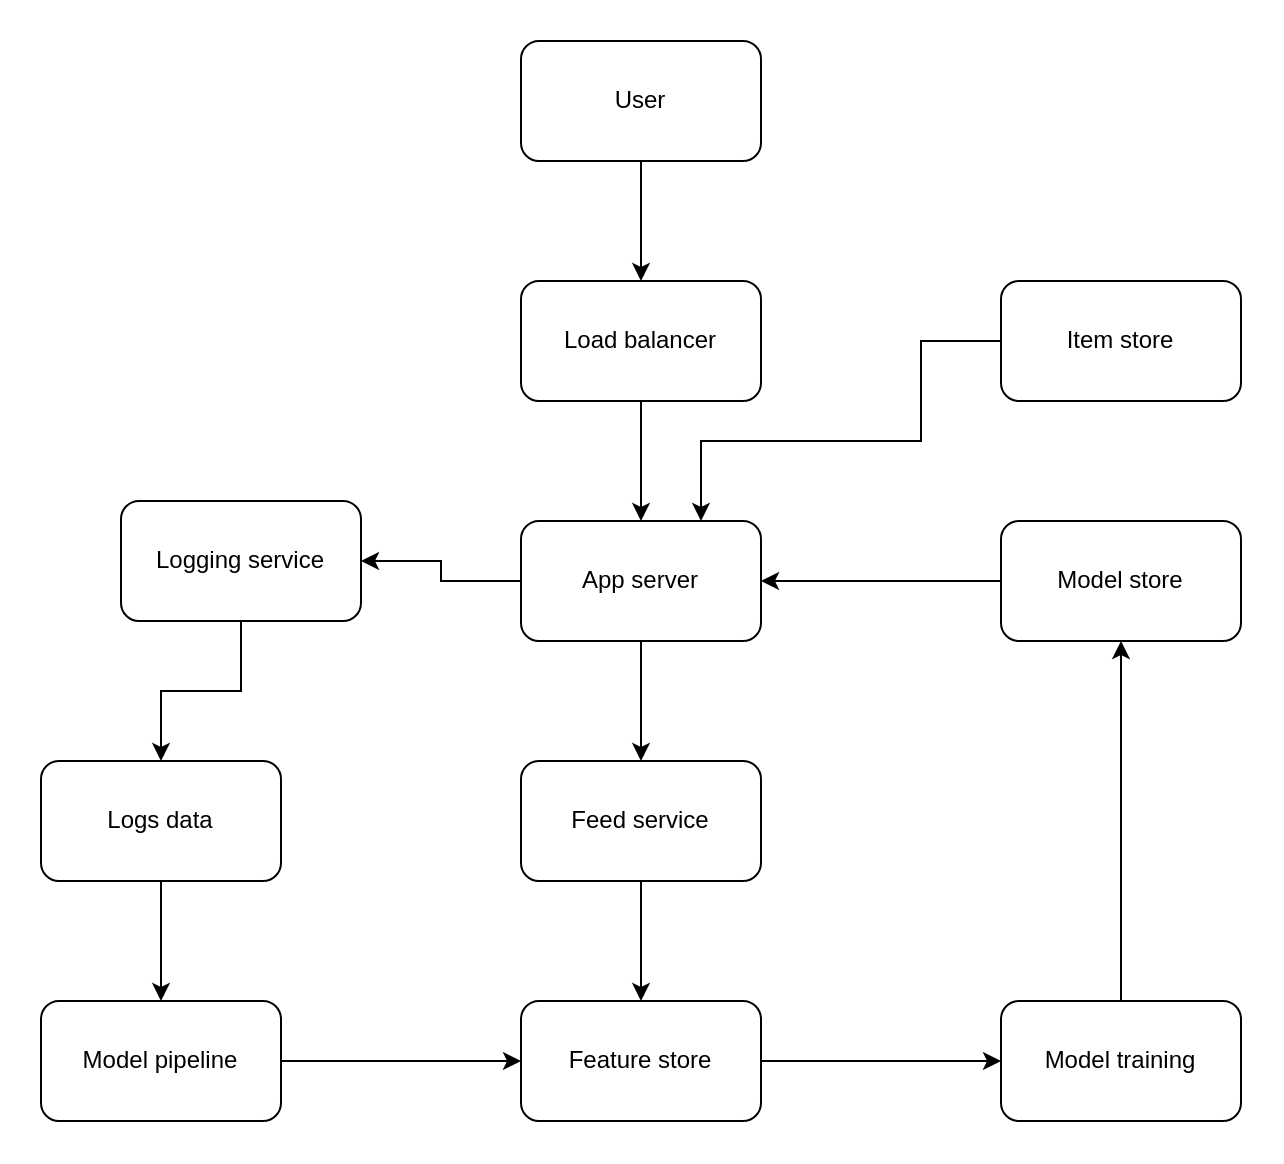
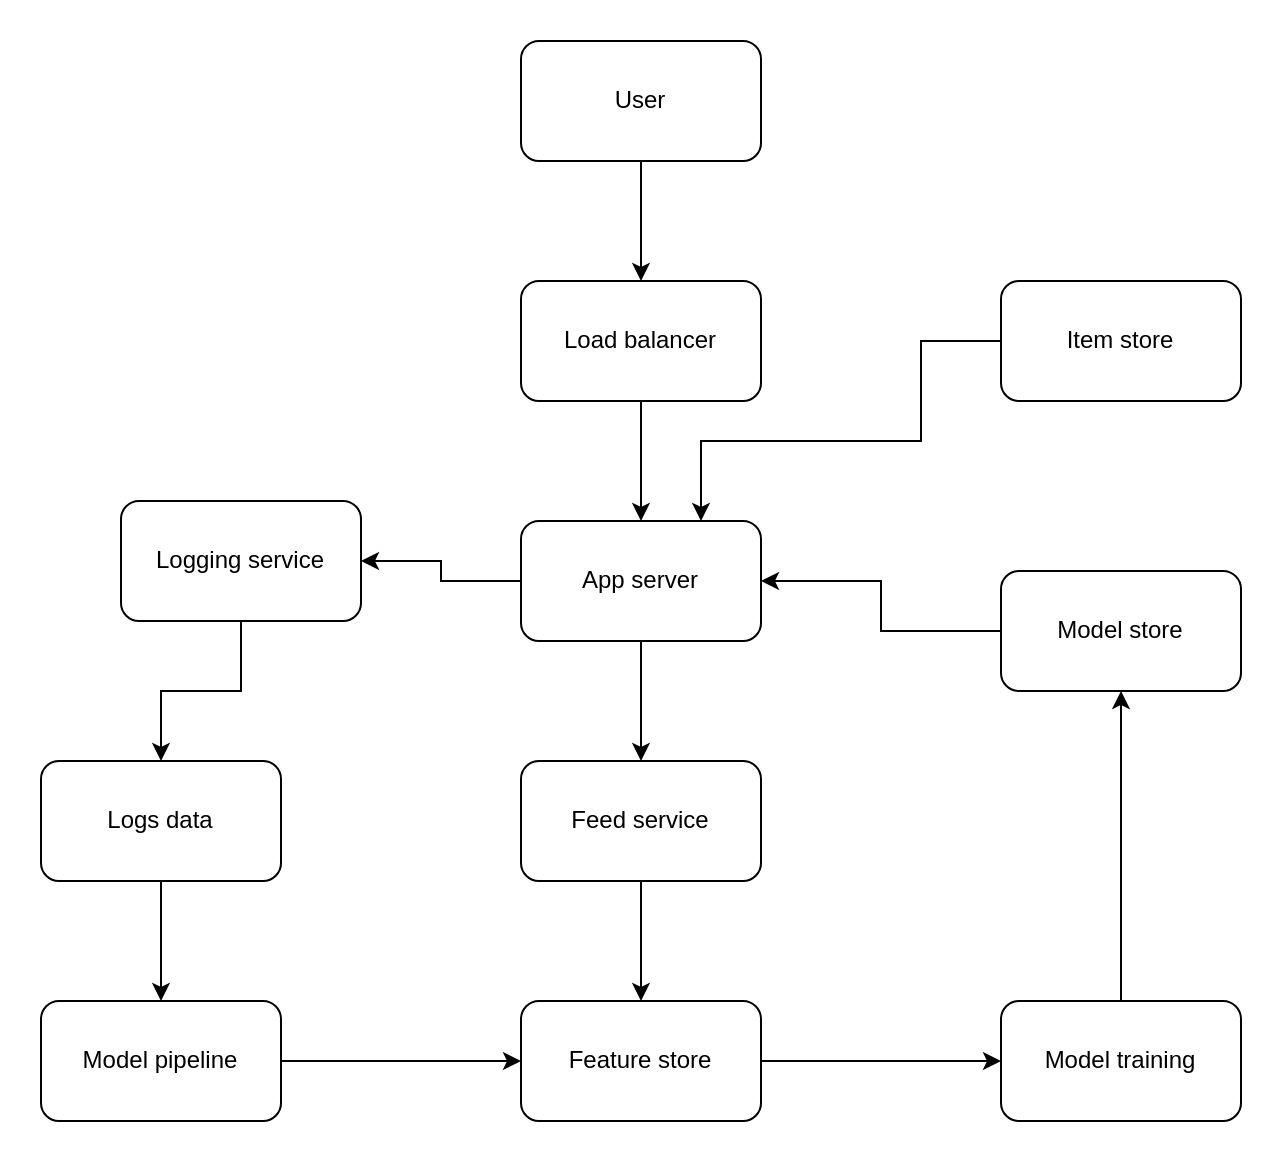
  <mxCell id="0" />
  <mxCell id="1" parent="0" />
  <mxCell id="2" style="edgeStyle=orthogonalEdgeStyle;rounded=0;orthogonalLoop=1;jettySize=auto;html=1;exitX=0.5;exitY=1;exitDx=0;exitDy=0;entryX=0.5;entryY=0;entryDx=0;entryDy=0;" edge="1" parent="1" source="3" target="5"><mxGeometry relative="1" as="geometry" /></mxCell>
  <mxCell id="3" value="User" style="rounded=1;whiteSpace=wrap;html=1;" vertex="1" parent="1"><mxGeometry x="260" y="20" width="120" height="60" as="geometry" /></mxCell>
  <mxCell id="4" style="edgeStyle=orthogonalEdgeStyle;rounded=0;orthogonalLoop=1;jettySize=auto;html=1;exitX=0.5;exitY=1;exitDx=0;exitDy=0;" edge="1" parent="1" source="5" target="8"><mxGeometry relative="1" as="geometry" /></mxCell>
  <mxCell id="5" value="Load balancer" style="rounded=1;whiteSpace=wrap;html=1;" vertex="1" parent="1"><mxGeometry x="260" y="140" width="120" height="60" as="geometry" /></mxCell>
  <mxCell id="6" style="edgeStyle=orthogonalEdgeStyle;rounded=0;orthogonalLoop=1;jettySize=auto;html=1;exitX=0.5;exitY=1;exitDx=0;exitDy=0;" edge="1" parent="1" source="8" target="10"><mxGeometry relative="1" as="geometry" /></mxCell>
  <mxCell id="7" style="edgeStyle=orthogonalEdgeStyle;rounded=0;orthogonalLoop=1;jettySize=auto;html=1;exitX=0;exitY=0.5;exitDx=0;exitDy=0;" edge="1" parent="1" source="8" target="14"><mxGeometry relative="1" as="geometry" /></mxCell>
  <mxCell id="8" value="App server" style="rounded=1;whiteSpace=wrap;html=1;" vertex="1" parent="1"><mxGeometry x="260" y="260" width="120" height="60" as="geometry" /></mxCell>
  <mxCell id="9" style="edgeStyle=orthogonalEdgeStyle;rounded=0;orthogonalLoop=1;jettySize=auto;html=1;exitX=0.5;exitY=1;exitDx=0;exitDy=0;entryX=0.5;entryY=0;entryDx=0;entryDy=0;" edge="1" parent="1" source="10" target="12"><mxGeometry relative="1" as="geometry" /></mxCell>
  <mxCell id="10" value="Feed service" style="rounded=1;whiteSpace=wrap;html=1;" vertex="1" parent="1"><mxGeometry x="260" y="380" width="120" height="60" as="geometry" /></mxCell>
  <mxCell id="11" style="edgeStyle=orthogonalEdgeStyle;rounded=0;orthogonalLoop=1;jettySize=auto;html=1;exitX=1;exitY=0.5;exitDx=0;exitDy=0;entryX=0;entryY=0.5;entryDx=0;entryDy=0;" edge="1" parent="1" source="12" target="22"><mxGeometry relative="1" as="geometry" /></mxCell>
  <mxCell id="12" value="Feature store" style="rounded=1;whiteSpace=wrap;html=1;" vertex="1" parent="1"><mxGeometry x="260" y="500" width="120" height="60" as="geometry" /></mxCell>
  <mxCell id="13" style="edgeStyle=orthogonalEdgeStyle;rounded=0;orthogonalLoop=1;jettySize=auto;html=1;exitX=0.5;exitY=1;exitDx=0;exitDy=0;entryX=0.5;entryY=0;entryDx=0;entryDy=0;" edge="1" parent="1" source="14" target="18"><mxGeometry relative="1" as="geometry" /></mxCell>
  <mxCell id="14" value="Logging service" style="rounded=1;whiteSpace=wrap;html=1;" vertex="1" parent="1"><mxGeometry x="60" y="250" width="120" height="60" as="geometry" /></mxCell>
  <mxCell id="15" style="edgeStyle=orthogonalEdgeStyle;rounded=0;orthogonalLoop=1;jettySize=auto;html=1;exitX=1;exitY=0.5;exitDx=0;exitDy=0;" edge="1" parent="1" source="16" target="12"><mxGeometry relative="1" as="geometry" /></mxCell>
  <mxCell id="16" value="Model pipeline" style="rounded=1;whiteSpace=wrap;html=1;" vertex="1" parent="1"><mxGeometry x="20" y="500" width="120" height="60" as="geometry" /></mxCell>
  <mxCell id="17" style="edgeStyle=orthogonalEdgeStyle;rounded=0;orthogonalLoop=1;jettySize=auto;html=1;exitX=0.5;exitY=1;exitDx=0;exitDy=0;" edge="1" parent="1" source="18" target="16"><mxGeometry relative="1" as="geometry" /></mxCell>
  <mxCell id="18" value="Logs data" style="rounded=1;whiteSpace=wrap;html=1;" vertex="1" parent="1"><mxGeometry x="20" y="380" width="120" height="60" as="geometry" /></mxCell>
  <mxCell id="19" style="edgeStyle=orthogonalEdgeStyle;rounded=0;orthogonalLoop=1;jettySize=auto;html=1;exitX=0;exitY=0.5;exitDx=0;exitDy=0;entryX=1;entryY=0.5;entryDx=0;entryDy=0;" edge="1" parent="1" source="20" target="8"><mxGeometry relative="1" as="geometry" /></mxCell>
- <mxCell id="20" value="Model store" style="rounded=1;whiteSpace=wrap;html=1;" vertex="1" parent="1"><mxGeometry x="500" y="260" width="120" height="60" as="geometry" /></mxCell>
+ <mxCell id="20" value="Model store" style="rounded=1;whiteSpace=wrap;html=1;" vertex="1" parent="1"><mxGeometry x="500" y="285" width="120" height="60" as="geometry" /></mxCell>
  <mxCell id="21" style="edgeStyle=orthogonalEdgeStyle;rounded=0;orthogonalLoop=1;jettySize=auto;html=1;exitX=0.5;exitY=0;exitDx=0;exitDy=0;" edge="1" parent="1" source="22" target="20"><mxGeometry relative="1" as="geometry" /></mxCell>
  <mxCell id="22" value="Model training" style="rounded=1;whiteSpace=wrap;html=1;" vertex="1" parent="1"><mxGeometry x="500" y="500" width="120" height="60" as="geometry" /></mxCell>
  <mxCell id="23" style="edgeStyle=orthogonalEdgeStyle;rounded=0;orthogonalLoop=1;jettySize=auto;html=1;exitX=0;exitY=0.5;exitDx=0;exitDy=0;entryX=0.75;entryY=0;entryDx=0;entryDy=0;" edge="1" parent="1" source="24" target="8"><mxGeometry relative="1" as="geometry"><Array as="points"><mxPoint x="460" y="170" /><mxPoint x="460" y="220" /><mxPoint x="350" y="220" /></Array></mxGeometry></mxCell>
  <mxCell id="24" value="Item store" style="rounded=1;whiteSpace=wrap;html=1;" vertex="1" parent="1"><mxGeometry x="500" y="140" width="120" height="60" as="geometry" /></mxCell>
